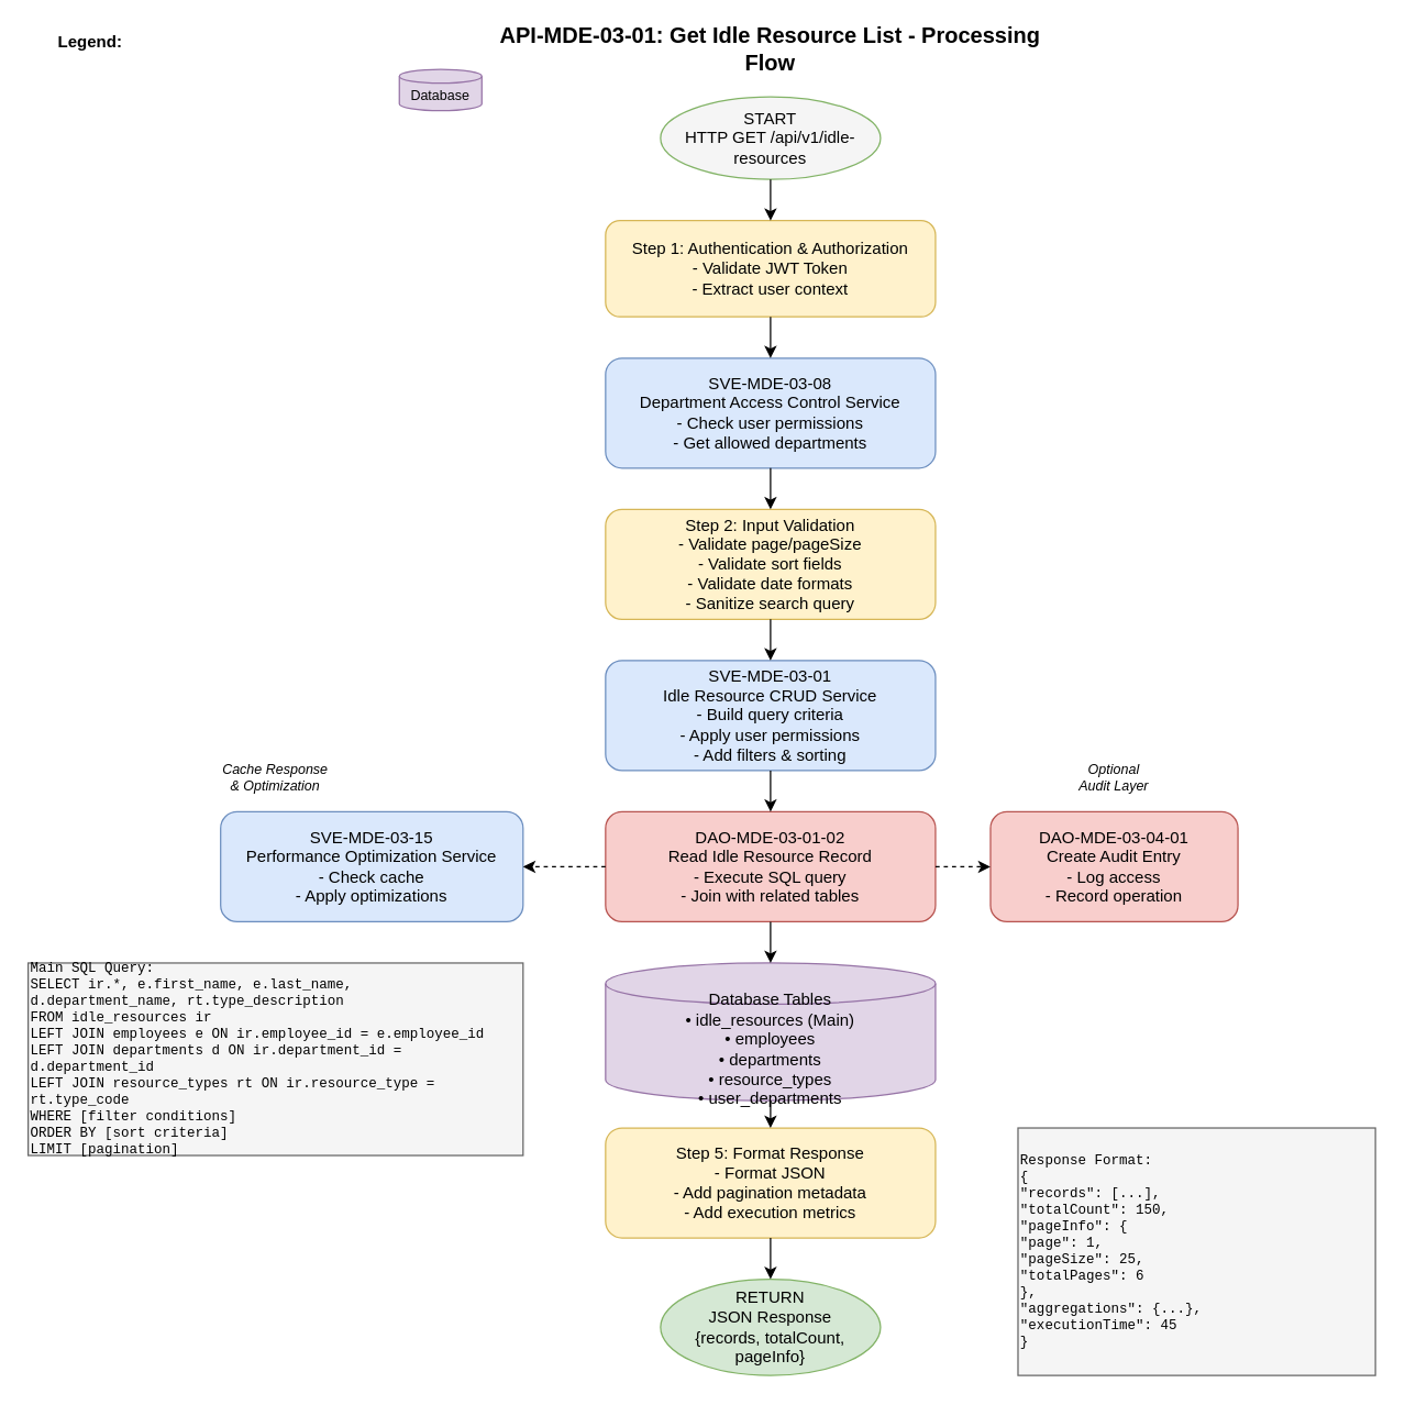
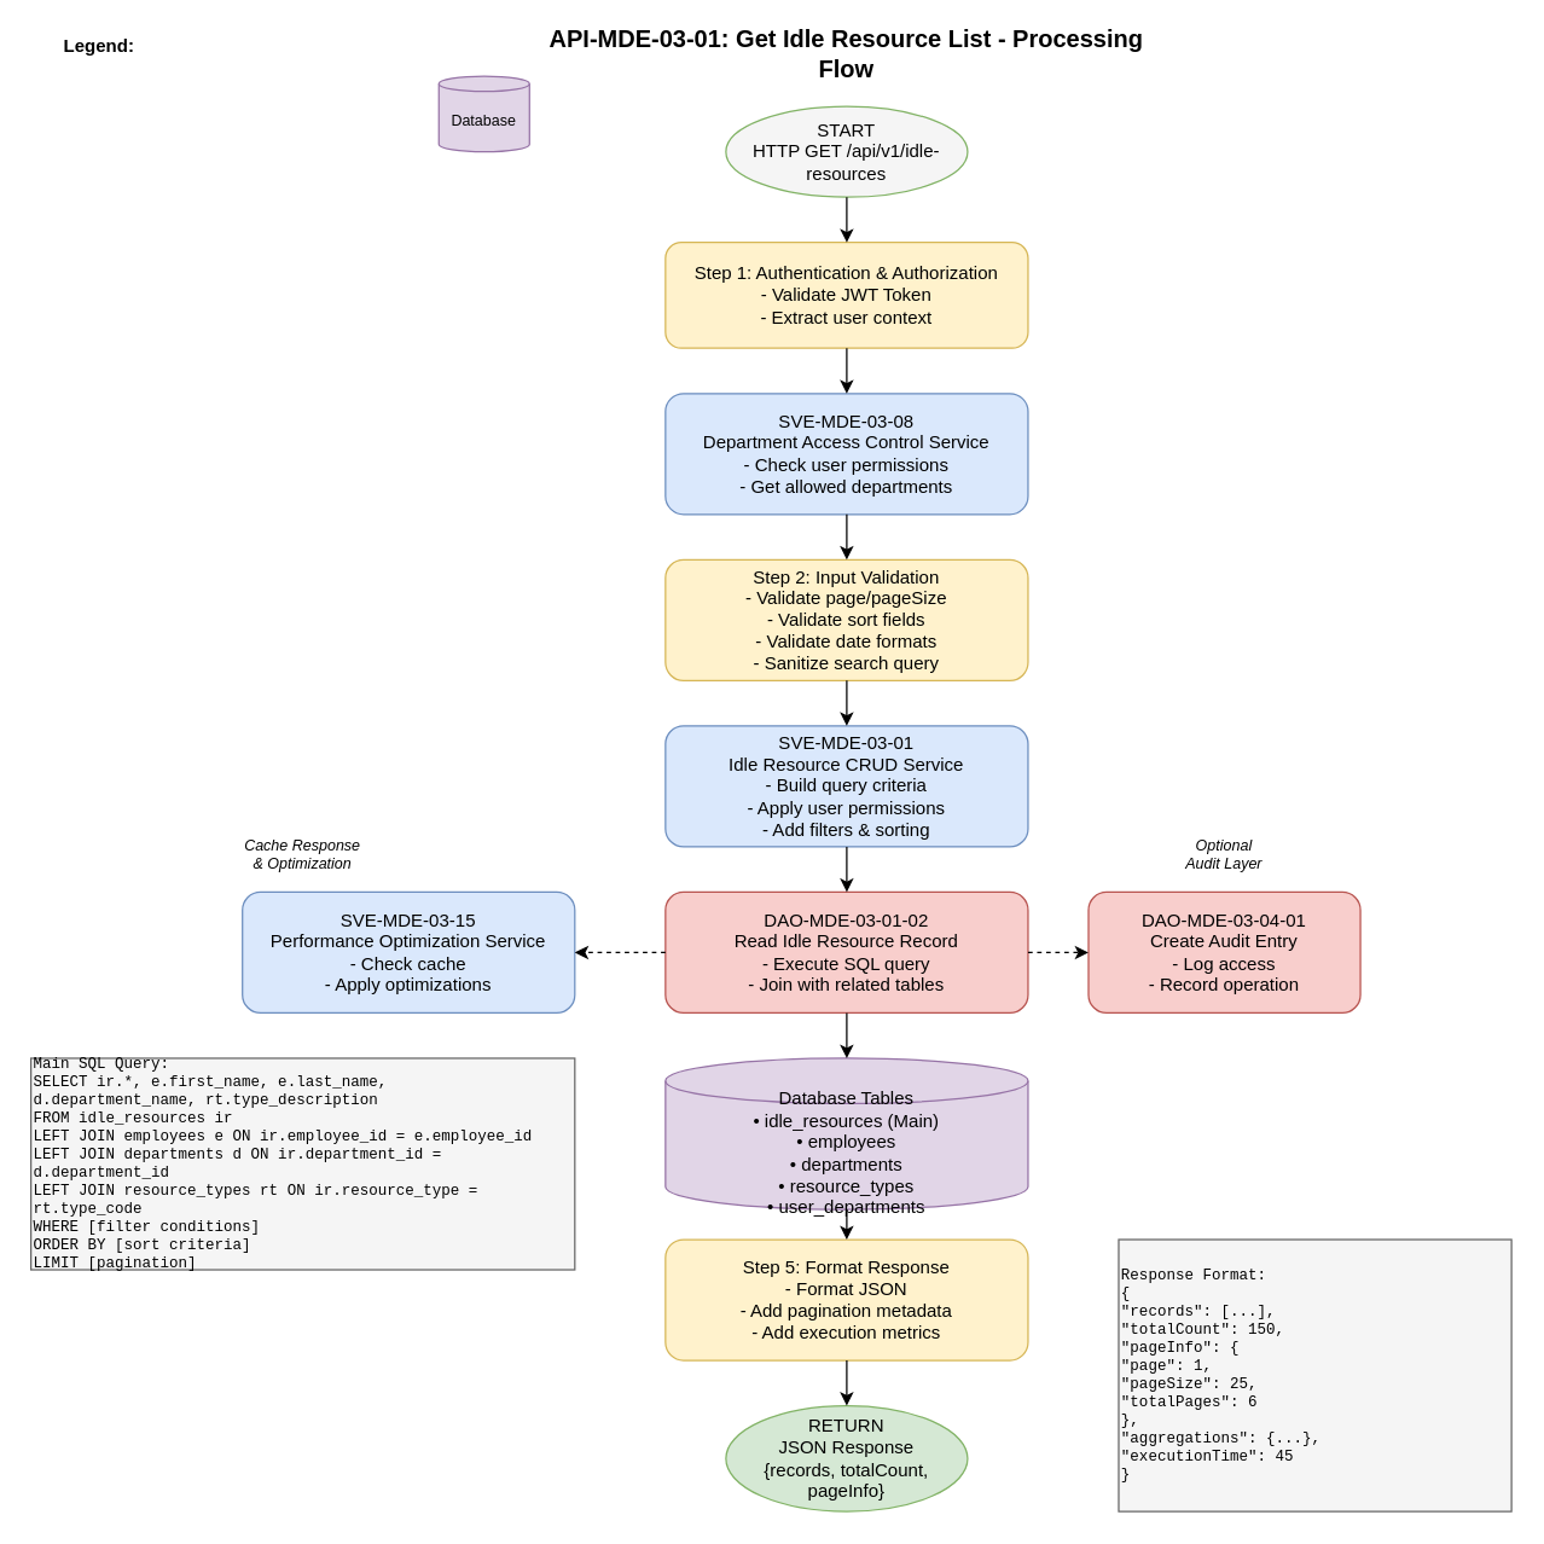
  <mxCell id="0" />
  <mxCell id="1" parent="0" />
  <mxCell id="2" value="API-MDE-03-01: Get Idle Resource List - Processing Flow" style="text;html=1;strokeColor=none;fillColor=none;align=center;verticalAlign=middle;whiteSpace=wrap;rounded=0;fontSize=16;fontStyle=1;" vertex="1" parent="1"><mxGeometry x="360" y="20" width="400" height="30" as="geometry" /></mxCell>
  <mxCell id="3" value="START&#10;HTTP GET /api/v1/idle-resources" style="ellipse;whiteSpace=wrap;html=1;fillColor=#f5f5f5;strokeColor=#82b366;" vertex="1" parent="1"><mxGeometry x="480" y="70" width="160" height="60" as="geometry" /></mxCell>
  <mxCell id="4" value="Step 1: Authentication &amp; Authorization&#10;- Validate JWT Token&#10;- Extract user context" style="rounded=1;whiteSpace=wrap;html=1;fillColor=#fff2cc;strokeColor=#d6b656;" vertex="1" parent="1"><mxGeometry x="440" y="160" width="240" height="70" as="geometry" /></mxCell>
  <mxCell id="5" value="SVE-MDE-03-08&#10;Department Access Control Service&#10;- Check user permissions&#10;- Get allowed departments" style="rounded=1;whiteSpace=wrap;html=1;fillColor=#dae8fc;strokeColor=#6c8ebf;" vertex="1" parent="1"><mxGeometry x="440" y="260" width="240" height="80" as="geometry" /></mxCell>
  <mxCell id="6" value="Step 2: Input Validation&#10;- Validate page/pageSize&#10;- Validate sort fields&#10;- Validate date formats&#10;- Sanitize search query" style="rounded=1;whiteSpace=wrap;html=1;fillColor=#fff2cc;strokeColor=#d6b656;" vertex="1" parent="1"><mxGeometry x="440" y="370" width="240" height="80" as="geometry" /></mxCell>
  <mxCell id="7" value="SVE-MDE-03-01&#10;Idle Resource CRUD Service&#10;- Build query criteria&#10;- Apply user permissions&#10;- Add filters &amp; sorting" style="rounded=1;whiteSpace=wrap;html=1;fillColor=#dae8fc;strokeColor=#6c8ebf;" vertex="1" parent="1"><mxGeometry x="440" y="480" width="240" height="80" as="geometry" /></mxCell>
  <mxCell id="8" value="DAO-MDE-03-01-02&#10;Read Idle Resource Record&#10;- Execute SQL query&#10;- Join with related tables" style="rounded=1;whiteSpace=wrap;html=1;fillColor=#f8cecc;strokeColor=#b85450;" vertex="1" parent="1"><mxGeometry x="440" y="590" width="240" height="80" as="geometry" /></mxCell>
  <mxCell id="9" value="Database Tables&#10;• idle_resources (Main)&#10;• employees&#10;• departments&#10;• resource_types&#10;• user_departments" style="shape=cylinder3;whiteSpace=wrap;html=1;boundedLbl=1;backgroundOutline=1;size=15;fillColor=#e1d5e7;strokeColor=#9673a6;" vertex="1" parent="1"><mxGeometry x="440" y="700" width="240" height="100" as="geometry" /></mxCell>
  <mxCell id="10" value="SVE-MDE-03-15&#10;Performance Optimization Service&#10;- Check cache&#10;- Apply optimizations" style="rounded=1;whiteSpace=wrap;html=1;fillColor=#dae8fc;strokeColor=#6c8ebf;" vertex="1" parent="1"><mxGeometry x="160" y="590" width="220" height="80" as="geometry" /></mxCell>
  <mxCell id="11" value="DAO-MDE-03-04-01&#10;Create Audit Entry&#10;- Log access&#10;- Record operation" style="rounded=1;whiteSpace=wrap;html=1;fillColor=#f8cecc;strokeColor=#b85450;" vertex="1" parent="1"><mxGeometry x="720" y="590" width="180" height="80" as="geometry" /></mxCell>
  <mxCell id="12" value="Step 5: Format Response&#10;- Format JSON&#10;- Add pagination metadata&#10;- Add execution metrics" style="rounded=1;whiteSpace=wrap;html=1;fillColor=#fff2cc;strokeColor=#d6b656;" vertex="1" parent="1"><mxGeometry x="440" y="820" width="240" height="80" as="geometry" /></mxCell>
  <mxCell id="13" value="RETURN&#10;JSON Response&#10;{records, totalCount, pageInfo}" style="ellipse;whiteSpace=wrap;html=1;fillColor=#d5e8d4;strokeColor=#82b366;" vertex="1" parent="1"><mxGeometry x="480" y="930" width="160" height="70" as="geometry" /></mxCell>
  <mxCell id="14" value="Main SQL Query:&#10;SELECT ir.*, e.first_name, e.last_name, &#10;       d.department_name, rt.type_description&#10;FROM idle_resources ir&#10;LEFT JOIN employees e ON ir.employee_id = e.employee_id&#10;LEFT JOIN departments d ON ir.department_id = d.department_id&#10;LEFT JOIN resource_types rt ON ir.resource_type = rt.type_code&#10;WHERE [filter conditions]&#10;ORDER BY [sort criteria]&#10;LIMIT [pagination]" style="rounded=0;whiteSpace=wrap;html=1;fillColor=#f5f5f5;strokeColor=#666666;fontFamily=Courier New;fontSize=10;align=left;" vertex="1" parent="1"><mxGeometry x="20" y="700" width="360" height="140" as="geometry" /></mxCell>
  <mxCell id="15" value="Response Format:&#10;{&#10;  &quot;records&quot;: [...],&#10;  &quot;totalCount&quot;: 150,&#10;  &quot;pageInfo&quot;: {&#10;    &quot;page&quot;: 1,&#10;    &quot;pageSize&quot;: 25,&#10;    &quot;totalPages&quot;: 6&#10;  },&#10;  &quot;aggregations&quot;: {...},&#10;  &quot;executionTime&quot;: 45&#10;}" style="rounded=0;whiteSpace=wrap;html=1;fillColor=#f5f5f5;strokeColor=#666666;fontFamily=Courier New;fontSize=10;align=left;" vertex="1" parent="1"><mxGeometry x="740" y="820" width="260" height="180" as="geometry" /></mxCell>
  <mxCell id="16" style="edgeStyle=orthogonalEdgeStyle;rounded=0;orthogonalLoop=1;jettySize=auto;html=1;exitX=0.5;exitY=1;exitDx=0;exitDy=0;entryX=0.5;entryY=0;entryDx=0;entryDy=0;" edge="1" parent="1" source="3" target="4"><mxGeometry relative="1" as="geometry" /></mxCell>
  <mxCell id="17" style="edgeStyle=orthogonalEdgeStyle;rounded=0;orthogonalLoop=1;jettySize=auto;html=1;exitX=0.5;exitY=1;exitDx=0;exitDy=0;entryX=0.5;entryY=0;entryDx=0;entryDy=0;" edge="1" parent="1" source="4" target="5"><mxGeometry relative="1" as="geometry" /></mxCell>
  <mxCell id="18" style="edgeStyle=orthogonalEdgeStyle;rounded=0;orthogonalLoop=1;jettySize=auto;html=1;exitX=0.5;exitY=1;exitDx=0;exitDy=0;entryX=0.5;entryY=0;entryDx=0;entryDy=0;" edge="1" parent="1" source="5" target="6"><mxGeometry relative="1" as="geometry" /></mxCell>
  <mxCell id="19" style="edgeStyle=orthogonalEdgeStyle;rounded=0;orthogonalLoop=1;jettySize=auto;html=1;exitX=0.5;exitY=1;exitDx=0;exitDy=0;entryX=0.5;entryY=0;entryDx=0;entryDy=0;" edge="1" parent="1" source="6" target="7"><mxGeometry relative="1" as="geometry" /></mxCell>
  <mxCell id="20" style="edgeStyle=orthogonalEdgeStyle;rounded=0;orthogonalLoop=1;jettySize=auto;html=1;exitX=0.5;exitY=1;exitDx=0;exitDy=0;entryX=0.5;entryY=0;entryDx=0;entryDy=0;" edge="1" parent="1" source="7" target="8"><mxGeometry relative="1" as="geometry" /></mxCell>
  <mxCell id="21" style="edgeStyle=orthogonalEdgeStyle;rounded=0;orthogonalLoop=1;jettySize=auto;html=1;exitX=0.5;exitY=1;exitDx=0;exitDy=0;entryX=0.5;entryY=0;entryDx=0;entryDy=0;" edge="1" parent="1" source="8" target="9"><mxGeometry relative="1" as="geometry" /></mxCell>
  <mxCell id="22" style="edgeStyle=orthogonalEdgeStyle;rounded=0;orthogonalLoop=1;jettySize=auto;html=1;exitX=0.5;exitY=1;exitDx=0;exitDy=15;entryX=0.5;entryY=0;entryDx=0;entryDy=0;" edge="1" parent="1" source="9" target="12"><mxGeometry relative="1" as="geometry" /></mxCell>
  <mxCell id="23" style="edgeStyle=orthogonalEdgeStyle;rounded=0;orthogonalLoop=1;jettySize=auto;html=1;exitX=0.5;exitY=1;exitDx=0;exitDy=0;entryX=0.5;entryY=0;entryDx=0;entryDy=0;" edge="1" parent="1" source="12" target="13"><mxGeometry relative="1" as="geometry" /></mxCell>
  <mxCell id="24" style="edgeStyle=orthogonalEdgeStyle;rounded=0;orthogonalLoop=1;jettySize=auto;html=1;exitX=0;exitY=0.5;exitDx=0;exitDy=0;entryX=1;entryY=0.5;entryDx=0;entryDy=0;dashed=1;" edge="1" parent="1" source="8" target="10"><mxGeometry relative="1" as="geometry" /></mxCell>
  <mxCell id="25" style="edgeStyle=orthogonalEdgeStyle;rounded=0;orthogonalLoop=1;jettySize=auto;html=1;exitX=1;exitY=0.5;exitDx=0;exitDy=0;entryX=0;entryY=0.5;entryDx=0;entryDy=0;dashed=1;" edge="1" parent="1" source="8" target="11"><mxGeometry relative="1" as="geometry" /></mxCell>
  <mxCell id="26" value="Legend:" style="text;html=1;strokeColor=none;fillColor=none;align=left;verticalAlign=middle;whiteSpace=wrap;rounded=0;fontSize=12;fontStyle=1;" vertex="1" parent="1"><mxGeometry x="40" y="20" width="60" height="20" as="geometry" /></mxCell>
- <mxCell id="27" value="Database" style="shape=cylinder3;whiteSpace=wrap;html=1;boundedLbl=1;backgroundOutline=1;size=5;fillColor=#e1d5e7;strokeColor=#9673a6;fontSize=10;" vertex="1" parent="1"><mxGeometry x="290" y="50" width="60" height="30" as="geometry" /></mxCell>
+ <mxCell id="27" value="Database" style="shape=cylinder3;whiteSpace=wrap;html=1;boundedLbl=1;backgroundOutline=1;size=5;fillColor=#e1d5e7;strokeColor=#9673a6;fontSize=10;" vertex="1" parent="1"><mxGeometry x="290" y="50" width="60" height="50" as="geometry" /></mxCell>
  <mxCell id="28" value="Cache Response&#10;&amp; Optimization" style="text;html=1;strokeColor=none;fillColor=none;align=center;verticalAlign=middle;whiteSpace=wrap;rounded=0;fontSize=10;fontStyle=2;" vertex="1" parent="1"><mxGeometry x="160" y="550" width="80" height="30" as="geometry" /></mxCell>
  <mxCell id="29" value="Optional&#10;Audit Layer" style="text;html=1;strokeColor=none;fillColor=none;align=center;verticalAlign=middle;whiteSpace=wrap;rounded=0;fontSize=10;fontStyle=2;" vertex="1" parent="1"><mxGeometry x="770" y="550" width="80" height="30" as="geometry" /></mxCell>
